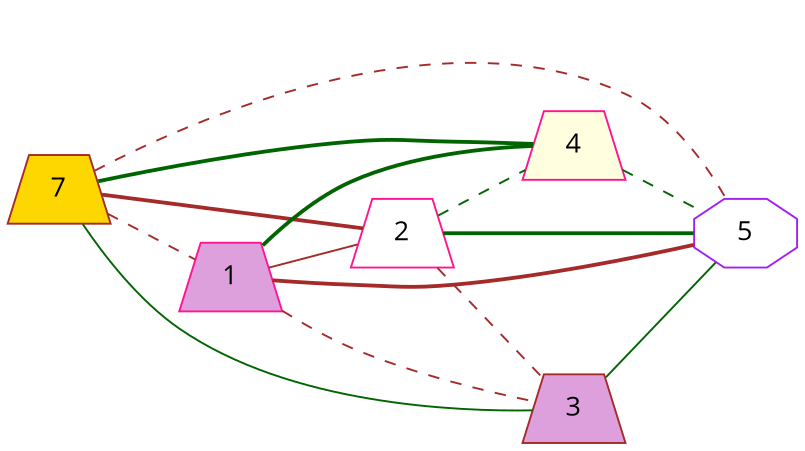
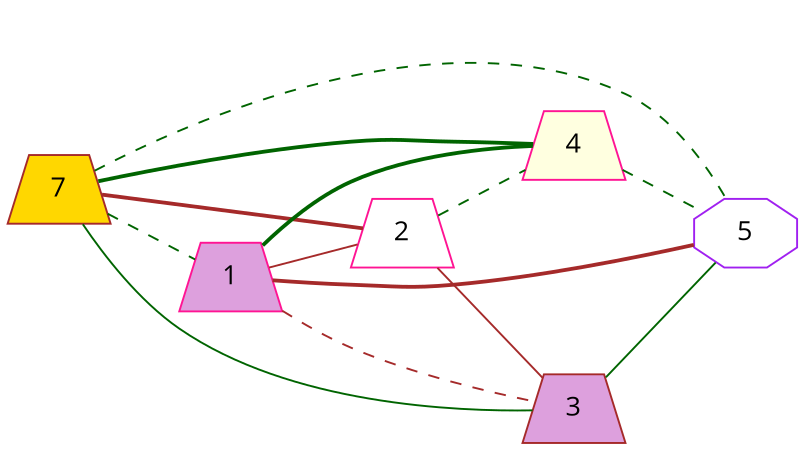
  graph {
    fontname="Open Sans"
    rankdir=LR
    node [color=deeppink fillcolor=plum fontname="Open Sans" shape=trapezium style=filled]
    edge [color=brown fontname="Open Sans" style=dashed]
    n1 [color=brown fillcolor=gold label=7]
    1
    2 [fillcolor=white]
    3 [color=brown]
    4 [fillcolor=lightyellow]
    5 [color=purple fillcolor=white shape=octagon]
-   n1 -- 1
+   n1 -- 1 [color=darkgreen]
    n1 -- 2 [style=bold]
    n1 -- 3 [color=darkgreen style=solid]
    n1 -- 4 [color=darkgreen style=bold]
-   n1 -- 5
+   n1 -- 5 [color=darkgreen]
    1 -- 2 [style=solid]
    1 -- 3
    1 -- 4 [color=darkgreen style=bold]
    1 -- 5 [style=bold]
-   2 -- 3
+   2 -- 3 [style=solid]
    2 -- 4 [color=darkgreen]
-   2 -- 5 [color=darkgreen style=bold]
    3 -- 5 [color=darkgreen style=solid]
    4 -- 5 [color=darkgreen]
  }
